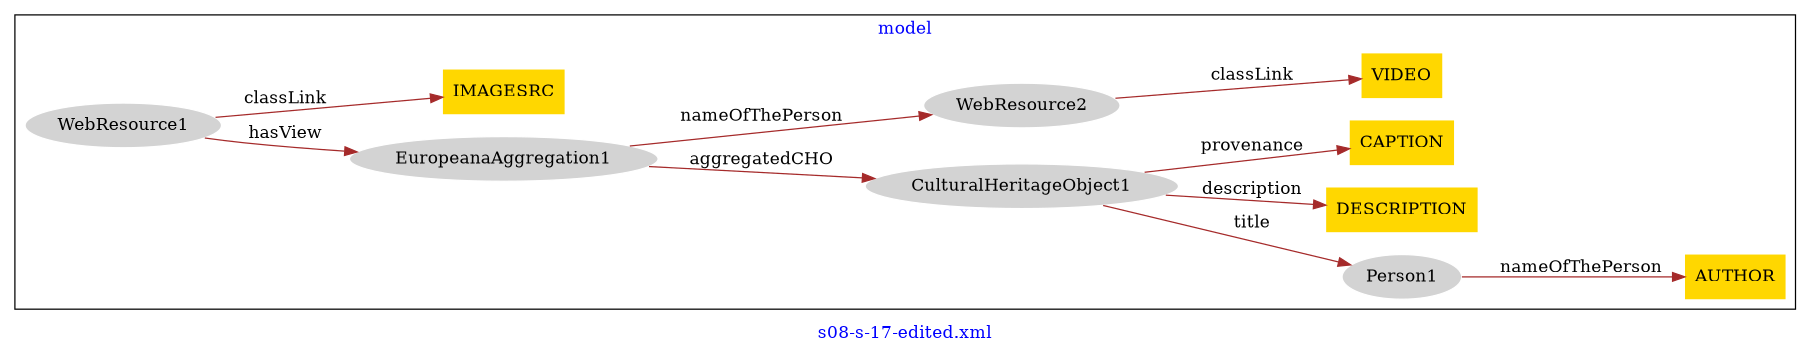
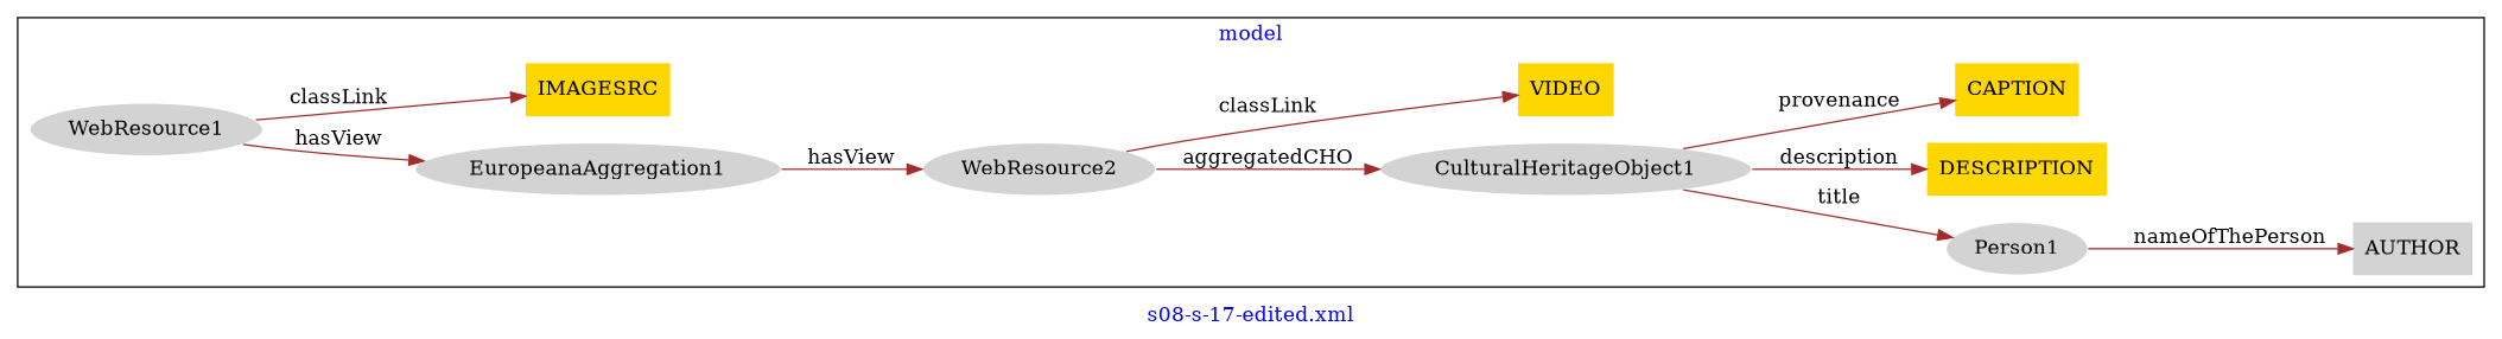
  digraph {
    fontcolor=blue
    label="s08-s-17-edited.xml"
    rankdir=LR
    remincross=true
    node [fillcolor=lightgray style=filled]
    edge [color=brown fontcolor=black]
    n1 [color=white label=CulturalHeritageObject1]
    n2 [color=white label=Person1]
    n3 [color=white label=EuropeanaAggregation1]
    n4 [color=white label=WebResource1]
    n5 [color=white label=WebResource2]
    n6 [fillcolor=gold label=IMAGESRC shape=plaintext]
    n7 [fillcolor=gold label=VIDEO shape=plaintext]
-   n8 [fillcolor=gold label=AUTHOR shape=plaintext]
+   n8 [label=AUTHOR shape=plaintext]
    n9 [fillcolor=gold label=DESCRIPTION shape=plaintext]
    n10 [fillcolor=gold label=CAPTION shape=plaintext]
    subgraph cluster_1 {
      label=model
      n1
      n2
      n3
      n4
      n5
      n6
      n7
      n8
      n9
      n10
    }
    n1 -> n2 [label=title]
    n1 -> n9 [label=description]
    n1 -> n10 [label=provenance]
    n2 -> n8 [label=nameOfThePerson]
-   n3 -> n1 [label=aggregatedCHO]
-   n3 -> n5 [label=nameOfThePerson]
+   n5 -> n1 [label=aggregatedCHO]
+   n3 -> n5 [label=hasView]
    n4 -> n3 [label=hasView]
    n4 -> n6 [label=classLink]
    n5 -> n7 [label=classLink]
  }
